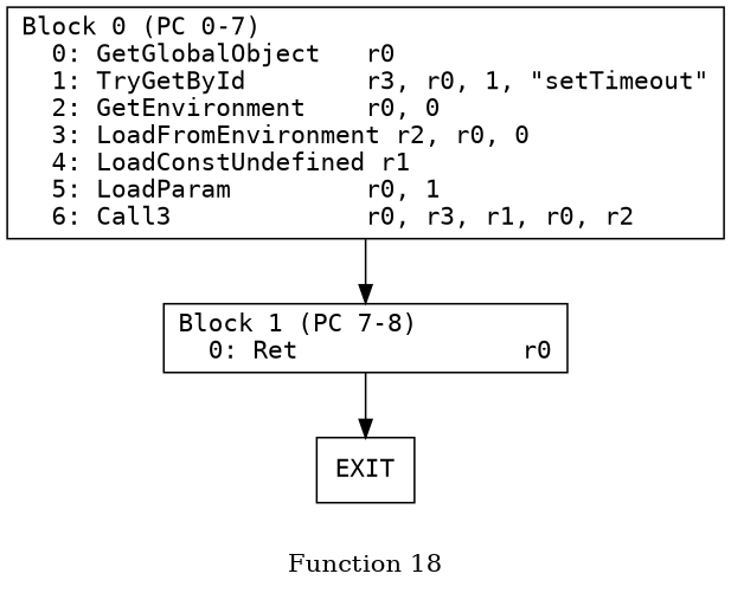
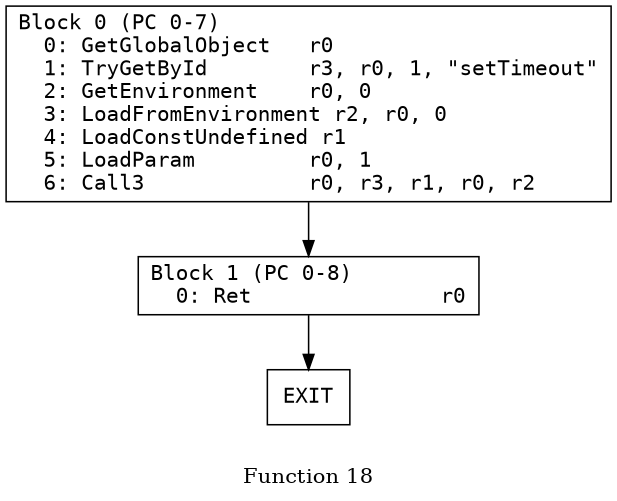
  digraph {
    color=lightgrey
    label="Function 18"
    rankdir=TB
    style=filled
    node [fontname=monospace shape=box]
    n1 [label="Block 0 (PC 0-7)\l  0: GetGlobalObject   r0\l  1: TryGetById        r3, r0, 1, \"setTimeout\"\l  2: GetEnvironment    r0, 0\l  3: LoadFromEnvironment r2, r0, 0\l  4: LoadConstUndefined r1\l  5: LoadParam         r0, 1\l  6: Call3             r0, r3, r1, r0, r2\l"]
-   n2 [label="Block 1 (PC 7-8)\l  0: Ret               r0\l"]
+   n2 [label="Block 1 (PC 0-8)\l  0: Ret               r0\l"]
    n3 [label=EXIT]
    n1 -> n2
    n2 -> n3
  }
